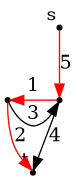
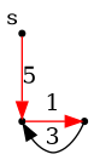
  digraph {
    rankdir=TB
    node [shape=point]
    edge [color=red]
    top
    bottom
    s [xlabel=s]
-   t [xlabel=t]
    subgraph sub_1 {
      rank=same
      top
      bottom
    }
    top -> bottom [label=1]
-   top -> t [label=4 color=""]
    bottom -> top [label=3 color=""]
-   bottom -> t [label=2]
    s -> top [label=5]
  }
